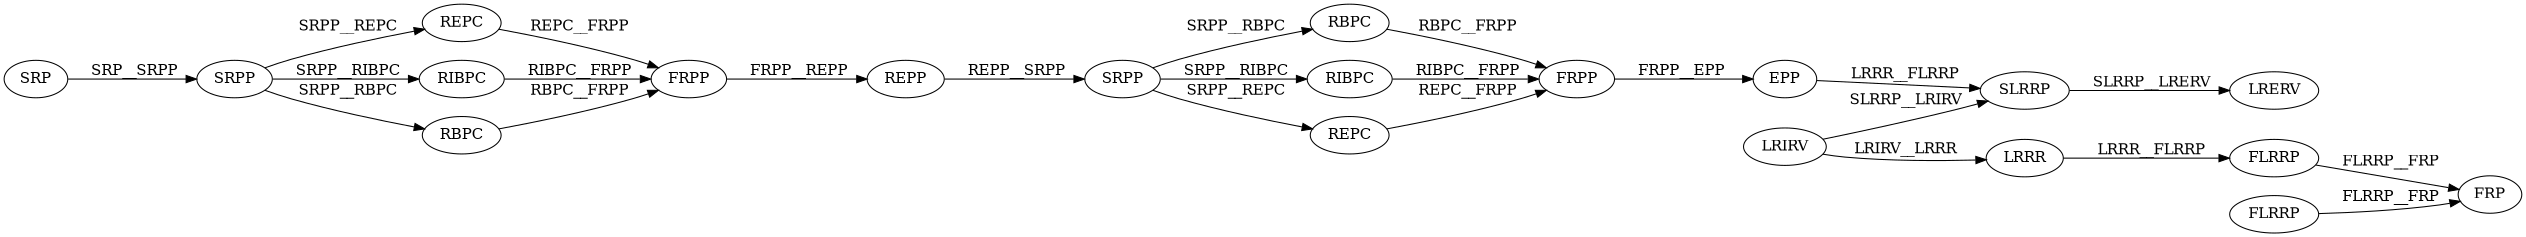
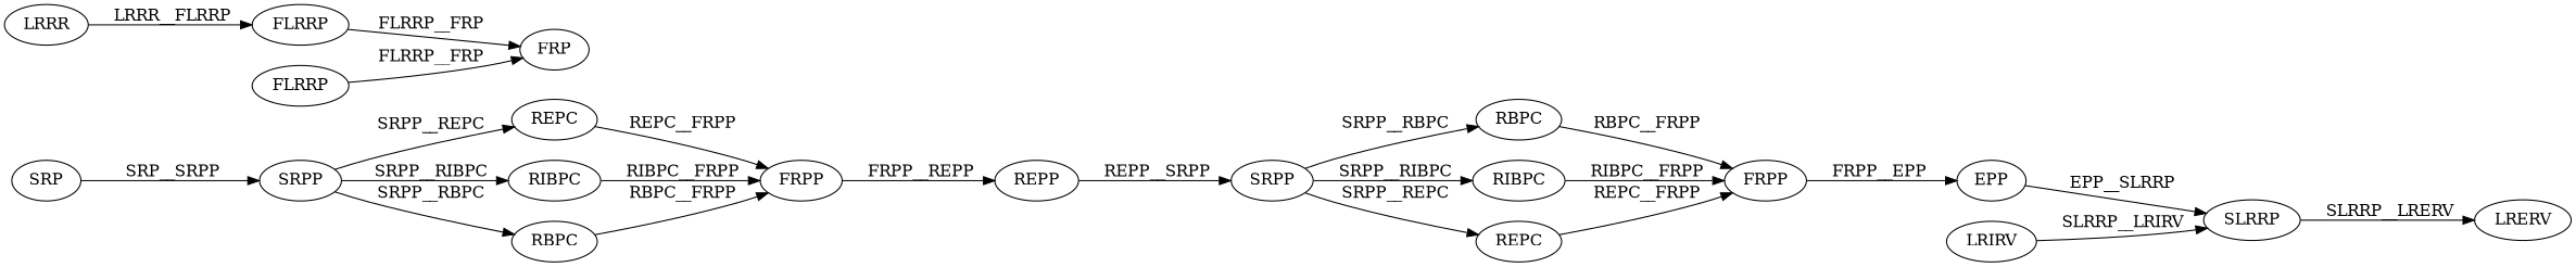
  digraph {
    rankdir=LR
    node [color=black fontcolor=black]
    edge [color=black fontcolor=black]
    n1 [label=SRP]
    n2 [label=SRPP]
    n3 [label=REPC]
    n4 [label=RIBPC]
    n5 [label=RBPC]
    n6 [label=FRPP]
    n7 [label=REPP]
    n8 [label=SRPP]
    n9 [label=RBPC]
    n10 [label=RIBPC]
    n11 [label=REPC]
    n12 [label=FRPP]
    n13 [label=EPP]
    n14 [label=SLRRP]
    n15 [label=LRERV]
    n16 [label=LRIRV]
    n17 [label=LRRR]
    n18 [label=FLRRP]
    n19 [label=FLRRP]
    n20 [label=FRP]
    n1 -> n2 [label=" SRP__SRPP"]
    n2 -> n3 [label=" SRPP__REPC"]
    n2 -> n4 [label=" SRPP__RIBPC"]
    n2 -> n5 [label=" SRPP__RBPC"]
    n3 -> n6 [label=" REPC__FRPP"]
    n4 -> n6 [label=" RIBPC__FRPP"]
    n5 -> n6 [label=" RBPC__FRPP"]
    n6 -> n7 [label=" FRPP__REPP"]
    n7 -> n8 [label=" REPP__SRPP"]
    n8 -> n9 [label=" SRPP__RBPC"]
    n8 -> n10 [label=" SRPP__RIBPC"]
    n8 -> n11 [label=" SRPP__REPC"]
    n9 -> n12 [label=" RBPC__FRPP"]
    n10 -> n12 [label=" RIBPC__FRPP"]
    n11 -> n12 [label=" REPC__FRPP"]
    n12 -> n13 [label=" FRPP__EPP"]
-   n13 -> n14 [label=" LRRR__FLRRP"]
+   n13 -> n14 [label=" EPP__SLRRP"]
    n14 -> n15 [label=" SLRRP__LRERV"]
    n16 -> n14 [label=" SLRRP__LRIRV"]
-   n16 -> n17 [label=" LRIRV__LRRR"]
    n17 -> n18 [label=" LRRR__FLRRP"]
    n18 -> n20 [label=" FLRRP__FRP"]
    n19 -> n20 [label=" FLRRP__FRP"]
  }
